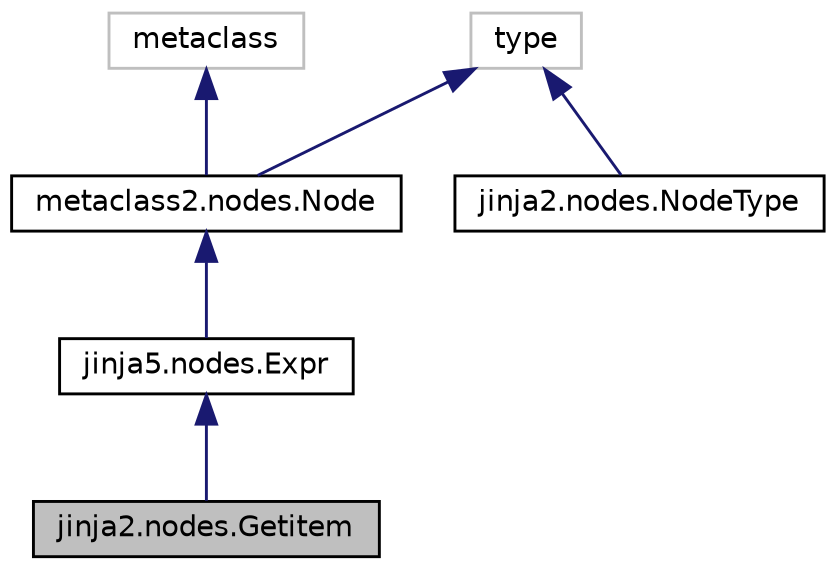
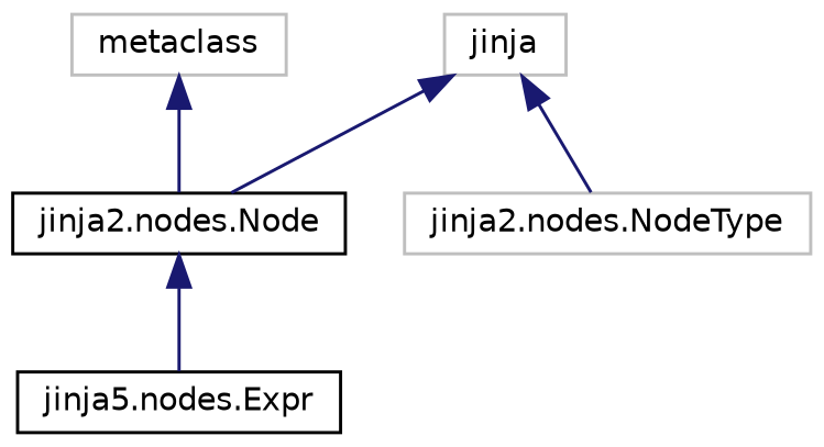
  digraph {
    node [color=black fillcolor=white fontname=Helvetica fontsize=10 shape=record style=filled]
    edge [color=midnightblue dir=back fontname=Helvetica fontsize=10 labelfontname=Helvetica labelfontsize=10 style=solid]
-   n1 [fillcolor=grey75 fontcolor=black height=0.2 label="jinja2.nodes.Getitem" width=0.4]
    n2 [height=0.2 label="jinja5.nodes.Expr" width=0.4]
-   n3 [height=0.2 label="metaclass2.nodes.Node" width=0.4]
+   n3 [height=0.2 label="jinja2.nodes.Node" width=0.4]
    n4 [color=grey75 height=0.2 label=metaclass width=0.4]
-   n5 [height=0.2 label="jinja2.nodes.NodeType" width=0.4]
-   n6 [color=grey75 height=0.2 label=type width=0.4]
-   n2 -> n1
+   n5 [color=grey75 height=0.2 label="jinja2.nodes.NodeType" width=0.4]
+   n6 [color=grey75 height=0.2 label=jinja width=0.4]
    n3 -> n2
    n4 -> n3
    n6 -> n3
    n6 -> n5
  }
